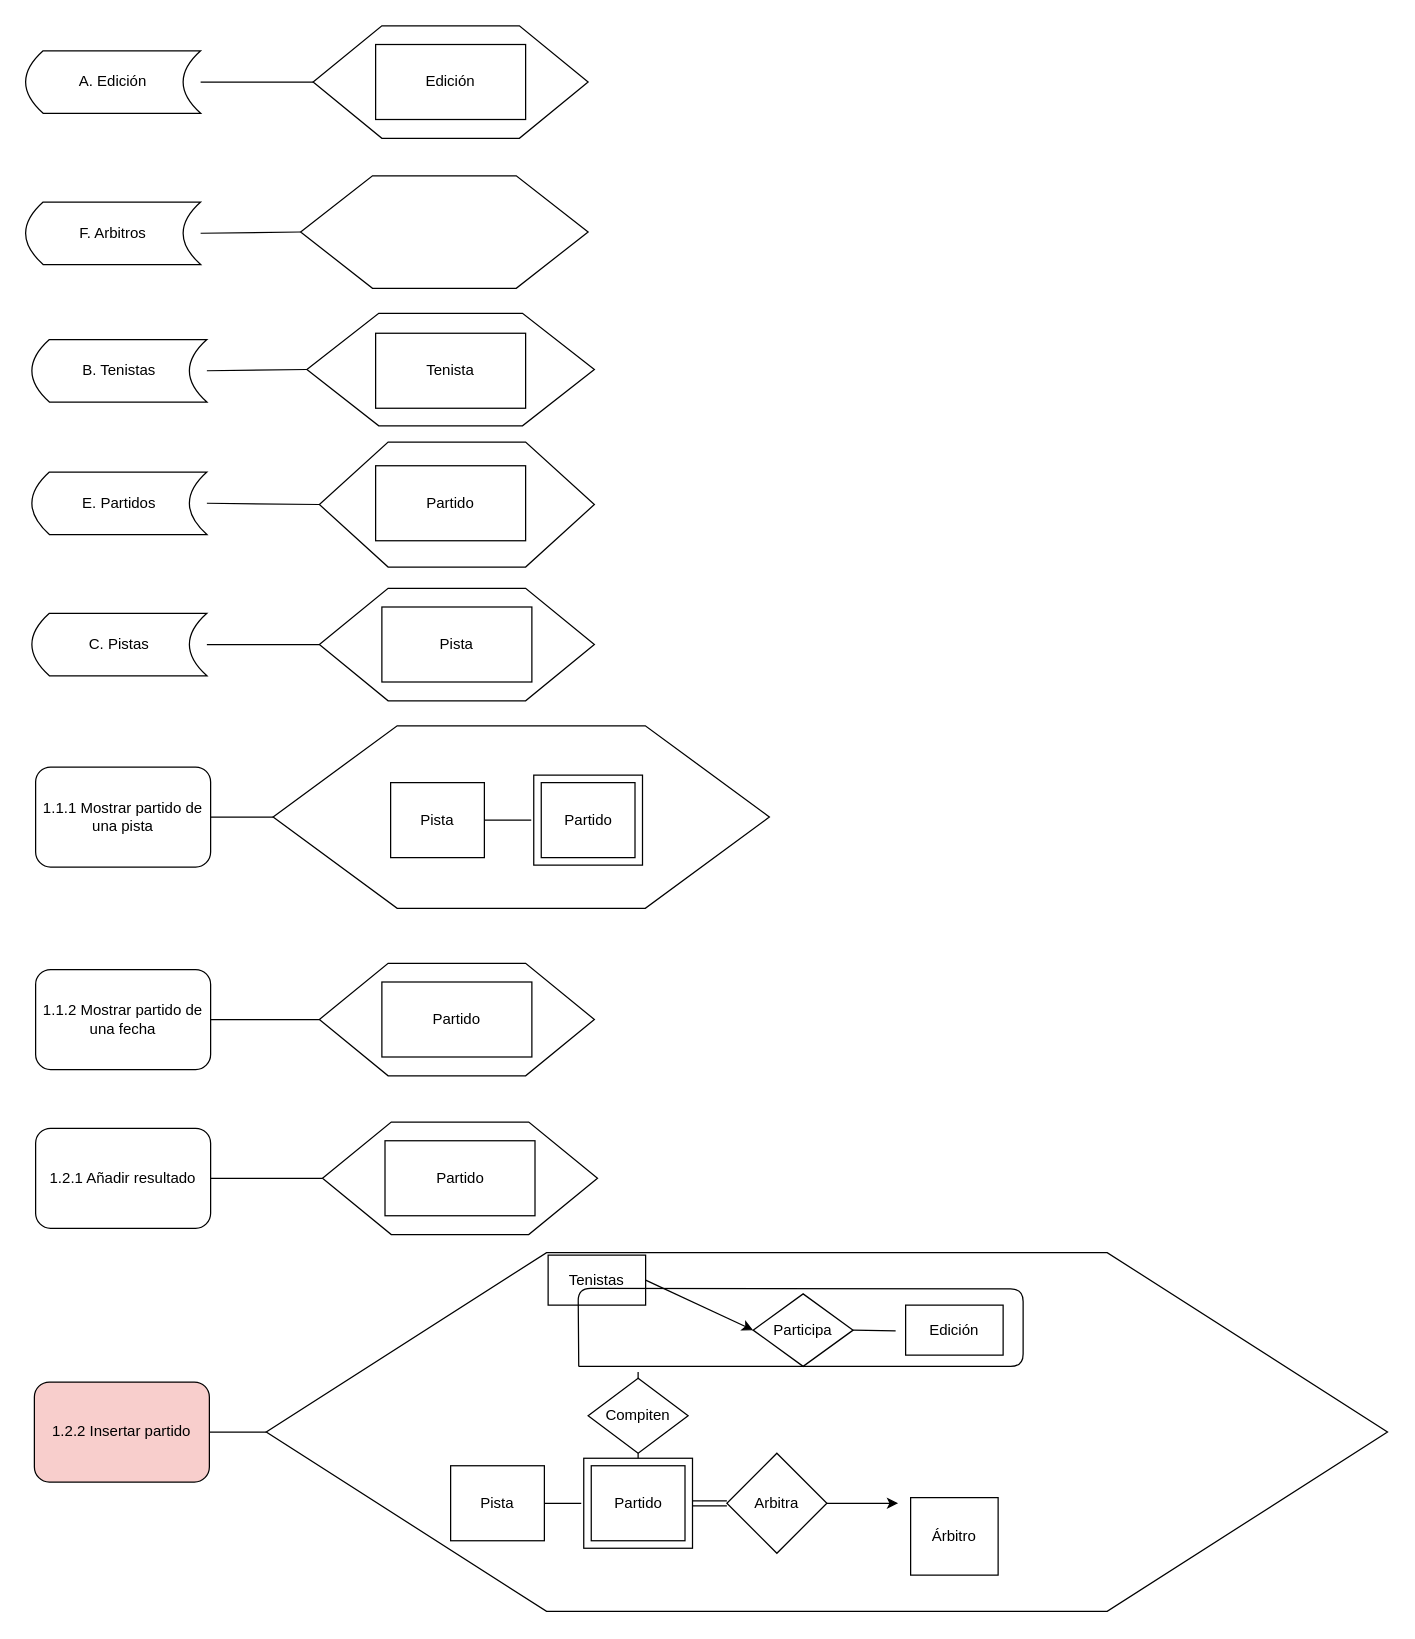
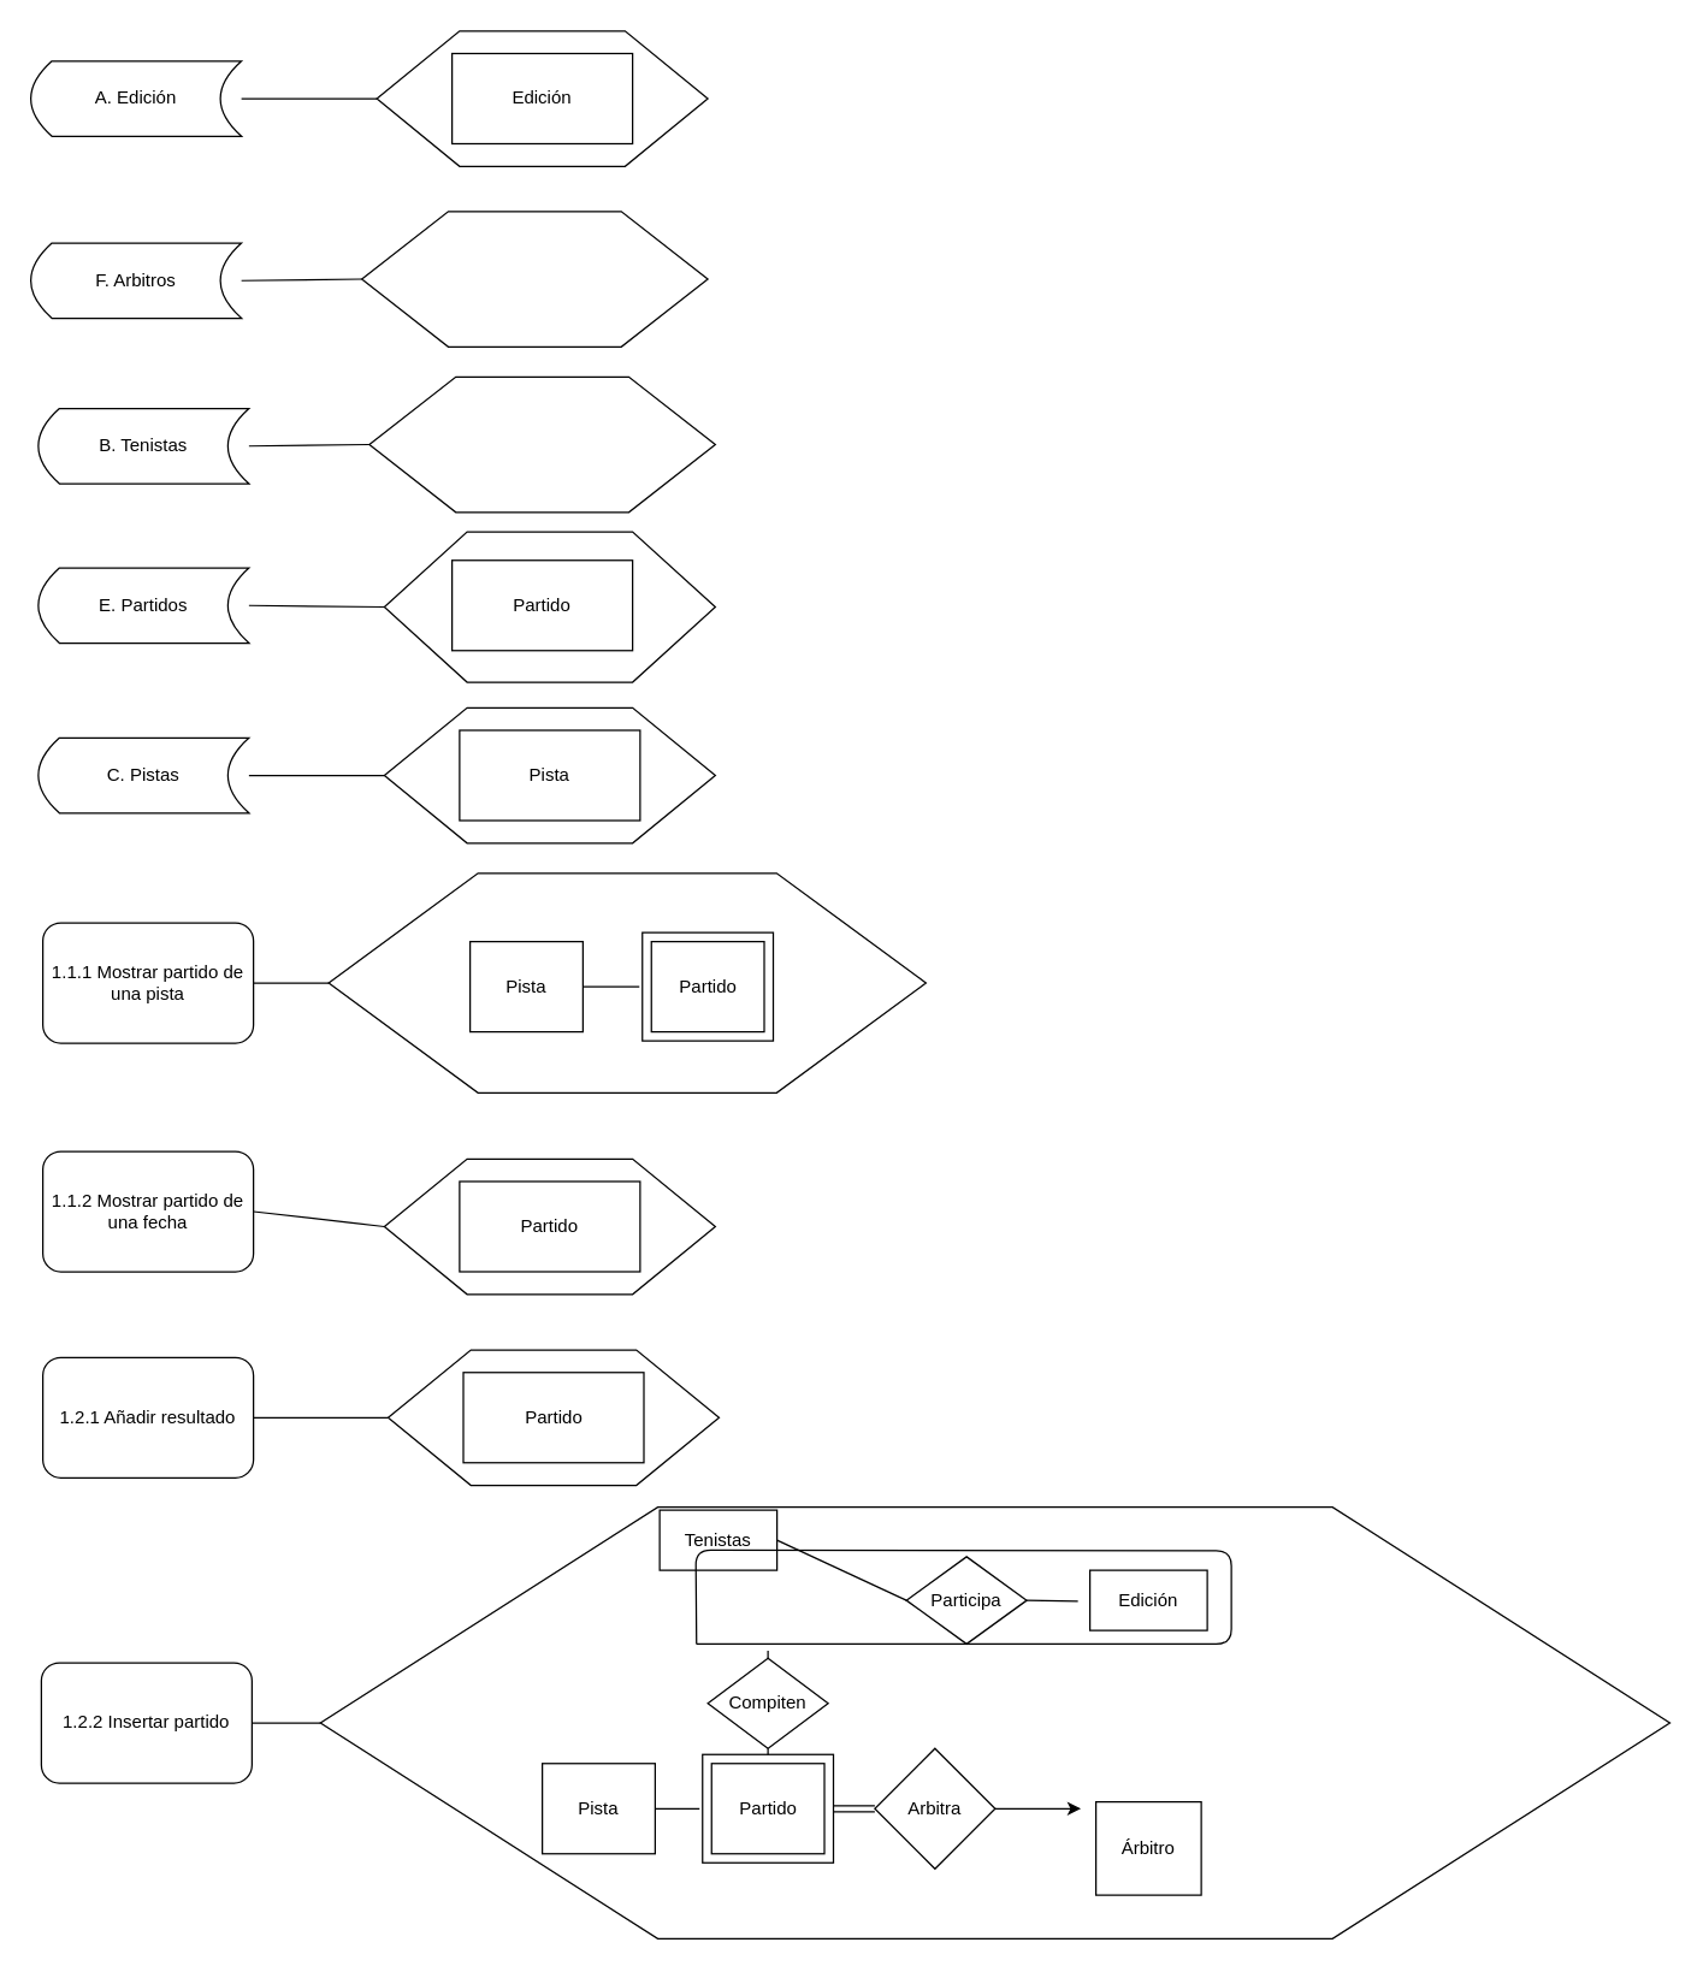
  <mxCell id="0" />
  <mxCell id="1" parent="0" />
  <mxCell id="2" value="B. Tenistas" style="shape=dataStorage;whiteSpace=wrap;html=1;" parent="1" vertex="1"><mxGeometry x="25" y="271" width="140" height="50" as="geometry" /></mxCell>
  <mxCell id="3" value="E. Partidos" style="shape=dataStorage;whiteSpace=wrap;html=1;" parent="1" vertex="1"><mxGeometry x="25" y="377" width="140" height="50" as="geometry" /></mxCell>
  <mxCell id="4" value="" style="shape=hexagon;perimeter=hexagonPerimeter2;whiteSpace=wrap;html=1;" parent="1" vertex="1"><mxGeometry x="245" y="250" width="230" height="90" as="geometry" /></mxCell>
  <mxCell id="5" value="" style="endArrow=none;html=1;exitX=1;exitY=0.5;exitDx=0;exitDy=0;entryX=0;entryY=0.5;entryDx=0;entryDy=0;" parent="1" source="2" target="4" edge="1"><mxGeometry width="50" height="50" relative="1" as="geometry"><mxPoint x="185" y="346" as="sourcePoint" /><mxPoint x="235" y="296" as="targetPoint" /></mxGeometry></mxCell>
- <mxCell id="6" value="Tenista" style="rounded=0;whiteSpace=wrap;html=1;" parent="1" vertex="1"><mxGeometry x="300" y="266" width="120" height="60" as="geometry" /></mxCell>
  <mxCell id="7" value="" style="shape=hexagon;perimeter=hexagonPerimeter2;whiteSpace=wrap;html=1;" parent="1" vertex="1"><mxGeometry x="255" y="353" width="220" height="100" as="geometry" /></mxCell>
  <mxCell id="8" value="" style="endArrow=none;html=1;exitX=1;exitY=0.5;exitDx=0;exitDy=0;entryX=0;entryY=0.5;entryDx=0;entryDy=0;" parent="1" source="3" target="7" edge="1"><mxGeometry width="50" height="50" relative="1" as="geometry"><mxPoint x="165" y="402" as="sourcePoint" /><mxPoint x="235" y="402" as="targetPoint" /></mxGeometry></mxCell>
  <mxCell id="9" value="Partido" style="rounded=0;whiteSpace=wrap;html=1;" parent="1" vertex="1"><mxGeometry x="300" y="372" width="120" height="60" as="geometry" /></mxCell>
  <mxCell id="10" value="C. Pistas" style="shape=dataStorage;whiteSpace=wrap;html=1;" parent="1" vertex="1"><mxGeometry x="25" y="490" width="140" height="50" as="geometry" /></mxCell>
  <mxCell id="11" value="" style="shape=hexagon;perimeter=hexagonPerimeter2;whiteSpace=wrap;html=1;" parent="1" vertex="1"><mxGeometry x="255" y="470" width="220" height="90" as="geometry" /></mxCell>
  <mxCell id="12" value="" style="endArrow=none;html=1;exitX=1;exitY=0.5;exitDx=0;exitDy=0;entryX=0;entryY=0.5;entryDx=0;entryDy=0;" parent="1" source="10" target="11" edge="1"><mxGeometry width="50" height="50" relative="1" as="geometry"><mxPoint x="165" y="522" as="sourcePoint" /><mxPoint x="235" y="522" as="targetPoint" /></mxGeometry></mxCell>
  <mxCell id="13" value="Pista" style="rounded=0;whiteSpace=wrap;html=1;" parent="1" vertex="1"><mxGeometry x="305" y="485" width="120" height="60" as="geometry" /></mxCell>
  <mxCell id="14" value="1.1.1 Mostrar partido de una pista" style="rounded=1;whiteSpace=wrap;html=1;" parent="1" vertex="1"><mxGeometry x="28" y="613" width="140" height="80" as="geometry" /></mxCell>
  <mxCell id="15" value="" style="shape=hexagon;perimeter=hexagonPerimeter2;whiteSpace=wrap;html=1;" parent="1" vertex="1"><mxGeometry x="218" y="580" width="397" height="146" as="geometry" /></mxCell>
  <mxCell id="16" value="" style="endArrow=none;html=1;exitX=1;exitY=0.5;exitDx=0;exitDy=0;entryX=0;entryY=0.5;entryDx=0;entryDy=0;" parent="1" source="14" target="15" edge="1"><mxGeometry width="50" height="50" relative="1" as="geometry"><mxPoint x="208" y="623" as="sourcePoint" /><mxPoint x="258" y="573" as="targetPoint" /></mxGeometry></mxCell>
- <mxCell id="17" value="1.2.2 Insertar partido" style="rounded=1;whiteSpace=wrap;html=1;fillColor=#f8cecc;" parent="1" vertex="1"><mxGeometry x="27" y="1105" width="140" height="80" as="geometry" /></mxCell>
+ <mxCell id="17" value="1.2.2 Insertar partido" style="rounded=1;whiteSpace=wrap;html=1;" parent="1" vertex="1"><mxGeometry x="27" y="1105" width="140" height="80" as="geometry" /></mxCell>
  <mxCell id="18" value="" style="shape=hexagon;perimeter=hexagonPerimeter2;whiteSpace=wrap;html=1;" parent="1" vertex="1"><mxGeometry x="255" y="770" width="220" height="90" as="geometry" /></mxCell>
  <mxCell id="19" value="" style="endArrow=none;html=1;exitX=1;exitY=0.5;exitDx=0;exitDy=0;entryX=0;entryY=0.5;entryDx=0;entryDy=0;" parent="1" source="21" target="18" edge="1"><mxGeometry width="50" height="50" relative="1" as="geometry"><mxPoint x="165" y="815" as="sourcePoint" /><mxPoint x="235" y="822" as="targetPoint" /></mxGeometry></mxCell>
  <mxCell id="20" value="Partido" style="rounded=0;whiteSpace=wrap;html=1;" parent="1" vertex="1"><mxGeometry x="305" y="785" width="120" height="60" as="geometry" /></mxCell>
- <mxCell id="21" value="1.1.2 Mostrar partido de una fecha" style="rounded=1;whiteSpace=wrap;html=1;" parent="1" vertex="1"><mxGeometry x="28" y="775" width="140" height="80" as="geometry" /></mxCell>
+ <mxCell id="21" value="1.1.2 Mostrar partido de una fecha" style="rounded=1;whiteSpace=wrap;html=1;" parent="1" vertex="1"><mxGeometry x="28" y="765" width="140" height="80" as="geometry" /></mxCell>
  <mxCell id="22" value="1.2.1 Añadir resultado" style="rounded=1;whiteSpace=wrap;html=1;" parent="1" vertex="1"><mxGeometry x="28" y="902" width="140" height="80" as="geometry" /></mxCell>
  <mxCell id="23" value="" style="endArrow=none;html=1;exitX=1;exitY=0.5;exitDx=0;exitDy=0;entryX=0;entryY=0.5;entryDx=0;entryDy=0;" parent="1" source="22" target="24" edge="1"><mxGeometry width="50" height="50" relative="1" as="geometry"><mxPoint x="195" y="960" as="sourcePoint" /><mxPoint x="245" y="910" as="targetPoint" /></mxGeometry></mxCell>
  <mxCell id="24" value="" style="shape=hexagon;perimeter=hexagonPerimeter2;whiteSpace=wrap;html=1;" parent="1" vertex="1"><mxGeometry x="257.5" y="897" width="220" height="90" as="geometry" /></mxCell>
  <mxCell id="25" value="Partido" style="rounded=0;whiteSpace=wrap;html=1;" parent="1" vertex="1"><mxGeometry x="307.5" y="912" width="120" height="60" as="geometry" /></mxCell>
  <mxCell id="26" value="" style="rounded=0;whiteSpace=wrap;html=1;" parent="1" vertex="1"><mxGeometry x="426.5" y="619.5" width="87" height="72" as="geometry" /></mxCell>
  <mxCell id="27" value="Partido" style="rounded=0;whiteSpace=wrap;html=1;" parent="1" vertex="1"><mxGeometry x="432.5" y="625.5" width="75" height="60" as="geometry" /></mxCell>
  <mxCell id="28" value="Pista" style="rounded=0;whiteSpace=wrap;html=1;" parent="1" vertex="1"><mxGeometry x="312" y="625.5" width="75" height="60" as="geometry" /></mxCell>
  <mxCell id="29" value="" style="endArrow=none;html=1;entryX=1;entryY=0.5;entryDx=0;entryDy=0;" parent="1" target="28" edge="1"><mxGeometry width="50" height="50" relative="1" as="geometry"><mxPoint x="424.5" y="655.5" as="sourcePoint" /><mxPoint x="432.5" y="655.5" as="targetPoint" /></mxGeometry></mxCell>
  <mxCell id="30" value="" style="shape=hexagon;perimeter=hexagonPerimeter2;whiteSpace=wrap;html=1;" parent="1" vertex="1"><mxGeometry x="212.5" y="1001.5" width="897" height="287" as="geometry" /></mxCell>
  <mxCell id="31" value="" style="rounded=0;whiteSpace=wrap;html=1;" parent="1" vertex="1"><mxGeometry x="466.5" y="1166" width="87" height="72" as="geometry" /></mxCell>
  <mxCell id="32" value="" style="endArrow=none;html=1;exitX=1;exitY=0.5;exitDx=0;exitDy=0;entryX=0;entryY=0.5;entryDx=0;entryDy=0;" parent="1" source="17" target="30" edge="1"><mxGeometry width="50" height="50" relative="1" as="geometry"><mxPoint x="155" y="1135" as="sourcePoint" /><mxPoint x="245" y="1003" as="targetPoint" /></mxGeometry></mxCell>
  <mxCell id="33" value="Partido" style="rounded=0;whiteSpace=wrap;html=1;" parent="1" vertex="1"><mxGeometry x="472.5" y="1172" width="75" height="60" as="geometry" /></mxCell>
  <mxCell id="34" value="Pista" style="rounded=0;whiteSpace=wrap;html=1;" parent="1" vertex="1"><mxGeometry x="360" y="1172" width="75" height="60" as="geometry" /></mxCell>
  <mxCell id="35" value="" style="endArrow=none;html=1;entryX=1;entryY=0.5;entryDx=0;entryDy=0;" parent="1" target="34" edge="1"><mxGeometry width="50" height="50" relative="1" as="geometry"><mxPoint x="464.5" y="1202" as="sourcePoint" /><mxPoint x="472.5" y="1202" as="targetPoint" /></mxGeometry></mxCell>
  <mxCell id="36" value="Compiten" style="rhombus;whiteSpace=wrap;html=1;" parent="1" vertex="1"><mxGeometry x="470" y="1102" width="80" height="60" as="geometry" /></mxCell>
  <mxCell id="37" value="Tenistas" style="rounded=0;whiteSpace=wrap;html=1;" parent="1" vertex="1"><mxGeometry x="438" y="1003.5" width="78" height="40" as="geometry" /></mxCell>
  <mxCell id="38" value="" style="endArrow=none;html=1;exitX=0.5;exitY=1;exitDx=0;exitDy=0;entryX=0.5;entryY=0;entryDx=0;entryDy=0;" parent="1" source="36" target="31" edge="1"><mxGeometry width="50" height="50" relative="1" as="geometry"><mxPoint x="477.5" y="1117" as="sourcePoint" /><mxPoint x="510" y="1157" as="targetPoint" /></mxGeometry></mxCell>
  <mxCell id="39" value="Árbitro" style="rounded=0;whiteSpace=wrap;html=1;" parent="1" vertex="1"><mxGeometry x="728" y="1197.5" width="70" height="62" as="geometry" /></mxCell>
  <mxCell id="40" value="Arbitra" style="rhombus;whiteSpace=wrap;html=1;" parent="1" vertex="1"><mxGeometry x="581" y="1162" width="80" height="80" as="geometry" /></mxCell>
  <mxCell id="41" value="" style="shape=link;html=1;exitX=1;exitY=0.5;exitDx=0;exitDy=0;entryX=0;entryY=0.5;entryDx=0;entryDy=0;" parent="1" source="31" target="40" edge="1"><mxGeometry width="50" height="50" relative="1" as="geometry"><mxPoint x="644.5" y="1394" as="sourcePoint" /><mxPoint x="694.5" y="1344" as="targetPoint" /></mxGeometry></mxCell>
  <mxCell id="42" value="Edición" style="rounded=0;whiteSpace=wrap;html=1;" parent="1" vertex="1"><mxGeometry x="724" y="1043.5" width="78" height="40" as="geometry" /></mxCell>
  <mxCell id="43" value="" style="endArrow=classic;html=1;exitX=1;exitY=0.5;exitDx=0;exitDy=0;entryX=0;entryY=0.711;entryDx=0;entryDy=0;entryPerimeter=0;" parent="1" source="40" edge="1"><mxGeometry width="50" height="50" relative="1" as="geometry"><mxPoint x="694.5" y="1228.5" as="sourcePoint" /><mxPoint x="718" y="1202.03" as="targetPoint" /></mxGeometry></mxCell>
  <mxCell id="44" value="Participa" style="rhombus;whiteSpace=wrap;html=1;" parent="1" vertex="1"><mxGeometry x="602" y="1034.5" width="80" height="58" as="geometry" /></mxCell>
- <mxCell id="45" value="" style="endArrow=classic;html=1;exitX=1;exitY=0.5;exitDx=0;exitDy=0;entryX=0;entryY=0.5;entryDx=0;entryDy=0;" parent="1" source="37" target="44" edge="1"><mxGeometry width="50" height="50" relative="1" as="geometry"><mxPoint x="582" y="1347" as="sourcePoint" /><mxPoint x="632" y="1297" as="targetPoint" /></mxGeometry></mxCell>
+ <mxCell id="45" value="" style="endArrow=none;html=1;exitX=1;exitY=0.5;exitDx=0;exitDy=0;entryX=0;entryY=0.5;entryDx=0;entryDy=0;" parent="1" source="37" target="44" edge="1"><mxGeometry width="50" height="50" relative="1" as="geometry"><mxPoint x="582" y="1347" as="sourcePoint" /><mxPoint x="632" y="1297" as="targetPoint" /></mxGeometry></mxCell>
  <mxCell id="46" value="" style="endArrow=none;html=1;exitX=1;exitY=0.5;exitDx=0;exitDy=0;entryX=-0.022;entryY=0.111;entryDx=0;entryDy=0;entryPerimeter=0;" parent="1" source="44" edge="1"><mxGeometry width="50" height="50" relative="1" as="geometry"><mxPoint x="602" y="1377" as="sourcePoint" /><mxPoint x="716.02" y="1064.03" as="targetPoint" /></mxGeometry></mxCell>
  <mxCell id="47" value="" style="endArrow=none;html=1;" parent="1" edge="1"><mxGeometry width="50" height="50" relative="1" as="geometry"><mxPoint x="462.5" y="1092.5" as="sourcePoint" /><mxPoint x="462.5" y="1092.5" as="targetPoint" /><Array as="points"><mxPoint x="462" y="1030" /><mxPoint x="818" y="1030.5" /><mxPoint x="818" y="1092.5" /></Array></mxGeometry></mxCell>
  <mxCell id="48" value="" style="endArrow=none;html=1;exitX=0.5;exitY=0;exitDx=0;exitDy=0;" parent="1" source="36" edge="1"><mxGeometry width="50" height="50" relative="1" as="geometry"><mxPoint x="542" y="1347" as="sourcePoint" /><mxPoint x="510" y="1097" as="targetPoint" /></mxGeometry></mxCell>
  <mxCell id="49" value="F. Arbitros" style="shape=dataStorage;whiteSpace=wrap;html=1;" parent="1" vertex="1"><mxGeometry x="20" y="161" width="140" height="50" as="geometry" /></mxCell>
  <mxCell id="50" value="" style="shape=hexagon;perimeter=hexagonPerimeter2;whiteSpace=wrap;html=1;" parent="1" vertex="1"><mxGeometry x="240" y="140" width="230" height="90" as="geometry" /></mxCell>
  <mxCell id="51" value="" style="endArrow=none;html=1;exitX=1;exitY=0.5;exitDx=0;exitDy=0;entryX=0;entryY=0.5;entryDx=0;entryDy=0;" parent="1" source="49" target="50" edge="1"><mxGeometry width="50" height="50" relative="1" as="geometry"><mxPoint x="180" y="236" as="sourcePoint" /><mxPoint x="230" y="186" as="targetPoint" /></mxGeometry></mxCell>
  <mxCell id="52" value="A. Edición" style="shape=dataStorage;whiteSpace=wrap;html=1;" vertex="1" parent="1"><mxGeometry x="20" y="40" width="140" height="50" as="geometry" /></mxCell>
  <mxCell id="53" value="" style="shape=hexagon;perimeter=hexagonPerimeter2;whiteSpace=wrap;html=1;" vertex="1" parent="1"><mxGeometry x="250" y="20" width="220" height="90" as="geometry" /></mxCell>
  <mxCell id="54" value="" style="endArrow=none;html=1;exitX=1;exitY=0.5;exitDx=0;exitDy=0;entryX=0;entryY=0.5;entryDx=0;entryDy=0;" edge="1" parent="1" source="52" target="53"><mxGeometry width="50" height="50" relative="1" as="geometry"><mxPoint x="160" y="72" as="sourcePoint" /><mxPoint x="230" y="72" as="targetPoint" /></mxGeometry></mxCell>
  <mxCell id="55" value="Edición" style="rounded=0;whiteSpace=wrap;html=1;" vertex="1" parent="1"><mxGeometry x="300" y="35" width="120" height="60" as="geometry" /></mxCell>
